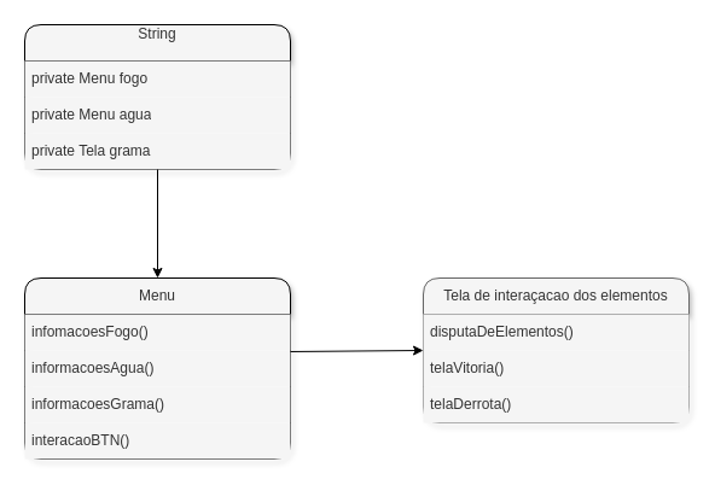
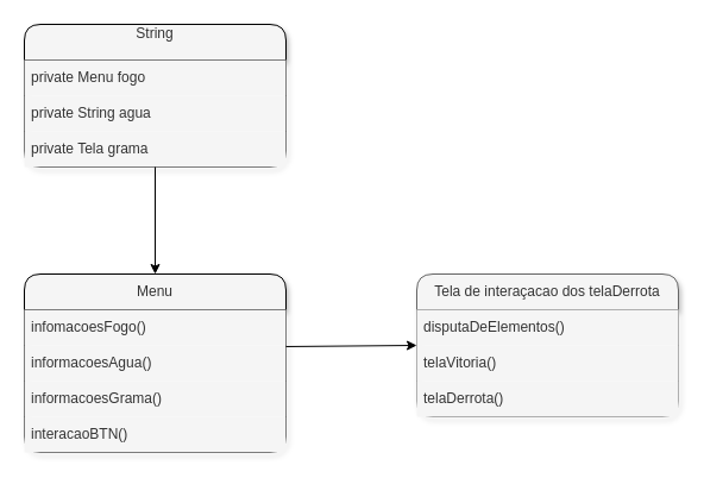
  <mxCell id="0" />
  <mxCell id="1" parent="0" />
  <mxCell id="2" value="String&lt;div&gt;&lt;br&gt;&lt;/div&gt;" style="swimlane;fontStyle=0;childLayout=stackLayout;horizontal=1;startSize=30;horizontalStack=0;resizeParent=1;resizeParentMax=0;resizeLast=0;collapsible=1;marginBottom=0;whiteSpace=wrap;html=1;rounded=1;shadow=1;fillColor=#f5f5f5;fontColor=#333333;strokeColor=default;" vertex="1" parent="1"><mxGeometry x="20" y="20" width="220" height="120" as="geometry" /></mxCell>
  <mxCell id="3" value="private Menu fogo" style="text;align=left;verticalAlign=middle;spacingLeft=4;spacingRight=4;overflow=hidden;points=[[0,0.5],[1,0.5]];portConstraint=eastwest;rotatable=0;whiteSpace=wrap;html=1;fillColor=#f5f5f5;fontColor=#333333;strokeColor=none;" vertex="1" parent="2"><mxGeometry y="30" width="220" height="30" as="geometry" /></mxCell>
- <mxCell id="4" value="private Menu agua" style="text;strokeColor=none;fillColor=#f5f5f5;align=left;verticalAlign=middle;spacingLeft=4;spacingRight=4;overflow=hidden;points=[[0,0.5],[1,0.5]];portConstraint=eastwest;rotatable=0;whiteSpace=wrap;html=1;fontColor=#333333;" vertex="1" parent="2"><mxGeometry y="60" width="220" height="30" as="geometry" /></mxCell>
+ <mxCell id="4" value="private String agua" style="text;strokeColor=none;fillColor=#f5f5f5;align=left;verticalAlign=middle;spacingLeft=4;spacingRight=4;overflow=hidden;points=[[0,0.5],[1,0.5]];portConstraint=eastwest;rotatable=0;whiteSpace=wrap;html=1;fontColor=#333333;" vertex="1" parent="2"><mxGeometry y="60" width="220" height="30" as="geometry" /></mxCell>
  <mxCell id="5" value="private Tela grama" style="text;strokeColor=none;fillColor=#f5f5f5;align=left;verticalAlign=middle;spacingLeft=4;spacingRight=4;overflow=hidden;points=[[0,0.5],[1,0.5]];portConstraint=eastwest;rotatable=0;whiteSpace=wrap;html=1;fontColor=#333333;" vertex="1" parent="2"><mxGeometry y="90" width="220" height="30" as="geometry" /></mxCell>
  <mxCell id="6" value="" style="endArrow=classic;html=1;rounded=0;exitX=0.5;exitY=1;exitDx=0;exitDy=0;" edge="1" parent="1" source="2"><mxGeometry width="50" height="50" relative="1" as="geometry"><mxPoint x="150" y="170" as="sourcePoint" /><mxPoint x="130" y="230" as="targetPoint" /></mxGeometry></mxCell>
  <mxCell id="7" value="Menu" style="swimlane;fontStyle=0;childLayout=stackLayout;horizontal=1;startSize=30;horizontalStack=0;resizeParent=1;resizeParentMax=0;resizeLast=0;collapsible=1;marginBottom=0;whiteSpace=wrap;html=1;rounded=1;shadow=1;fillColor=#f5f5f5;fontColor=#333333;strokeColor=default;" vertex="1" parent="1"><mxGeometry x="20" y="230" width="220" height="150" as="geometry" /></mxCell>
  <mxCell id="8" value="infomacoesFogo()" style="text;strokeColor=none;fillColor=#f5f5f5;align=left;verticalAlign=middle;spacingLeft=4;spacingRight=4;overflow=hidden;points=[[0,0.5],[1,0.5]];portConstraint=eastwest;rotatable=0;whiteSpace=wrap;html=1;fontColor=#333333;" vertex="1" parent="7"><mxGeometry y="30" width="220" height="30" as="geometry" /></mxCell>
  <mxCell id="9" value="informacoesAgua()" style="text;strokeColor=none;fillColor=#f5f5f5;align=left;verticalAlign=middle;spacingLeft=4;spacingRight=4;overflow=hidden;points=[[0,0.5],[1,0.5]];portConstraint=eastwest;rotatable=0;whiteSpace=wrap;html=1;fontColor=#333333;" vertex="1" parent="7"><mxGeometry y="60" width="220" height="30" as="geometry" /></mxCell>
  <mxCell id="10" value="informacoesGrama()" style="text;strokeColor=none;fillColor=#f5f5f5;align=left;verticalAlign=middle;spacingLeft=4;spacingRight=4;overflow=hidden;points=[[0,0.5],[1,0.5]];portConstraint=eastwest;rotatable=0;whiteSpace=wrap;html=1;fontColor=#333333;" vertex="1" parent="7"><mxGeometry y="90" width="220" height="30" as="geometry" /></mxCell>
  <mxCell id="11" value="interacaoBTN()" style="text;strokeColor=none;fillColor=#f5f5f5;align=left;verticalAlign=middle;spacingLeft=4;spacingRight=4;overflow=hidden;points=[[0,0.5],[1,0.5]];portConstraint=eastwest;rotatable=0;whiteSpace=wrap;html=1;fontColor=#333333;" vertex="1" parent="7"><mxGeometry y="120" width="220" height="30" as="geometry" /></mxCell>
  <mxCell id="12" value="" style="endArrow=classic;html=1;rounded=0;exitX=1;exitY=0.033;exitDx=0;exitDy=0;exitPerimeter=0;" edge="1" parent="1" source="9"><mxGeometry width="50" height="50" relative="1" as="geometry"><mxPoint x="310" y="290" as="sourcePoint" /><mxPoint x="350" y="290" as="targetPoint" /><Array as="points" /></mxGeometry></mxCell>
- <mxCell id="13" value="Tela de interaçacao dos elementos" style="swimlane;fontStyle=0;childLayout=stackLayout;horizontal=1;startSize=30;horizontalStack=0;resizeParent=1;resizeParentMax=0;resizeLast=0;collapsible=1;marginBottom=0;whiteSpace=wrap;html=1;shadow=1;rounded=1;fillColor=#f5f5f5;fontColor=#333333;strokeColor=#666666;" vertex="1" parent="1"><mxGeometry x="350" y="230" width="220" height="120" as="geometry" /></mxCell>
+ <mxCell id="13" value="Tela de interaçacao dos telaDerrota" style="swimlane;fontStyle=0;childLayout=stackLayout;horizontal=1;startSize=30;horizontalStack=0;resizeParent=1;resizeParentMax=0;resizeLast=0;collapsible=1;marginBottom=0;whiteSpace=wrap;html=1;shadow=1;rounded=1;fillColor=#f5f5f5;fontColor=#333333;strokeColor=#666666;" vertex="1" parent="1"><mxGeometry x="350" y="230" width="220" height="120" as="geometry" /></mxCell>
  <mxCell id="14" value="disputaDeElementos()" style="text;strokeColor=none;fillColor=#f5f5f5;align=left;verticalAlign=middle;spacingLeft=4;spacingRight=4;overflow=hidden;points=[[0,0.5],[1,0.5]];portConstraint=eastwest;rotatable=0;whiteSpace=wrap;html=1;fontColor=#333333;" vertex="1" parent="13"><mxGeometry y="30" width="220" height="30" as="geometry" /></mxCell>
  <mxCell id="15" value="telaVitoria()" style="text;strokeColor=none;fillColor=#f5f5f5;align=left;verticalAlign=middle;spacingLeft=4;spacingRight=4;overflow=hidden;points=[[0,0.5],[1,0.5]];portConstraint=eastwest;rotatable=0;whiteSpace=wrap;html=1;fontColor=#333333;" vertex="1" parent="13"><mxGeometry y="60" width="220" height="30" as="geometry" /></mxCell>
  <mxCell id="16" value="telaDerrota()" style="text;strokeColor=none;fillColor=#f5f5f5;align=left;verticalAlign=middle;spacingLeft=4;spacingRight=4;overflow=hidden;points=[[0,0.5],[1,0.5]];portConstraint=eastwest;rotatable=0;whiteSpace=wrap;html=1;fontColor=#333333;" vertex="1" parent="13"><mxGeometry y="90" width="220" height="30" as="geometry" /></mxCell>
